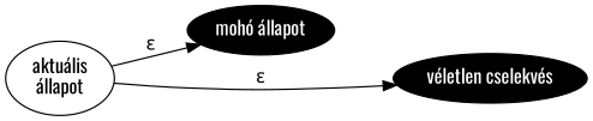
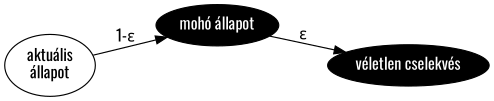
  digraph {
    fontname=Oswald
    rankdir=LR
    node [fontname=Oswald fillcolor=black fontcolor=white style=filled]
    edge [fontname=Oswald]
    n1 [label="aktuális\nállapot" fillcolor="" fontcolor="" style=""]
    n2 [label="mohó állapot"]
    n3 [label="véletlen cselekvés"]
-   n1 -> n2 [label="ε"]
-   n1 -> n3 [label="ε"]
+   n1 -> n2 [label="1-ε"]
+   n2 -> n3 [label="ε"]
  }
